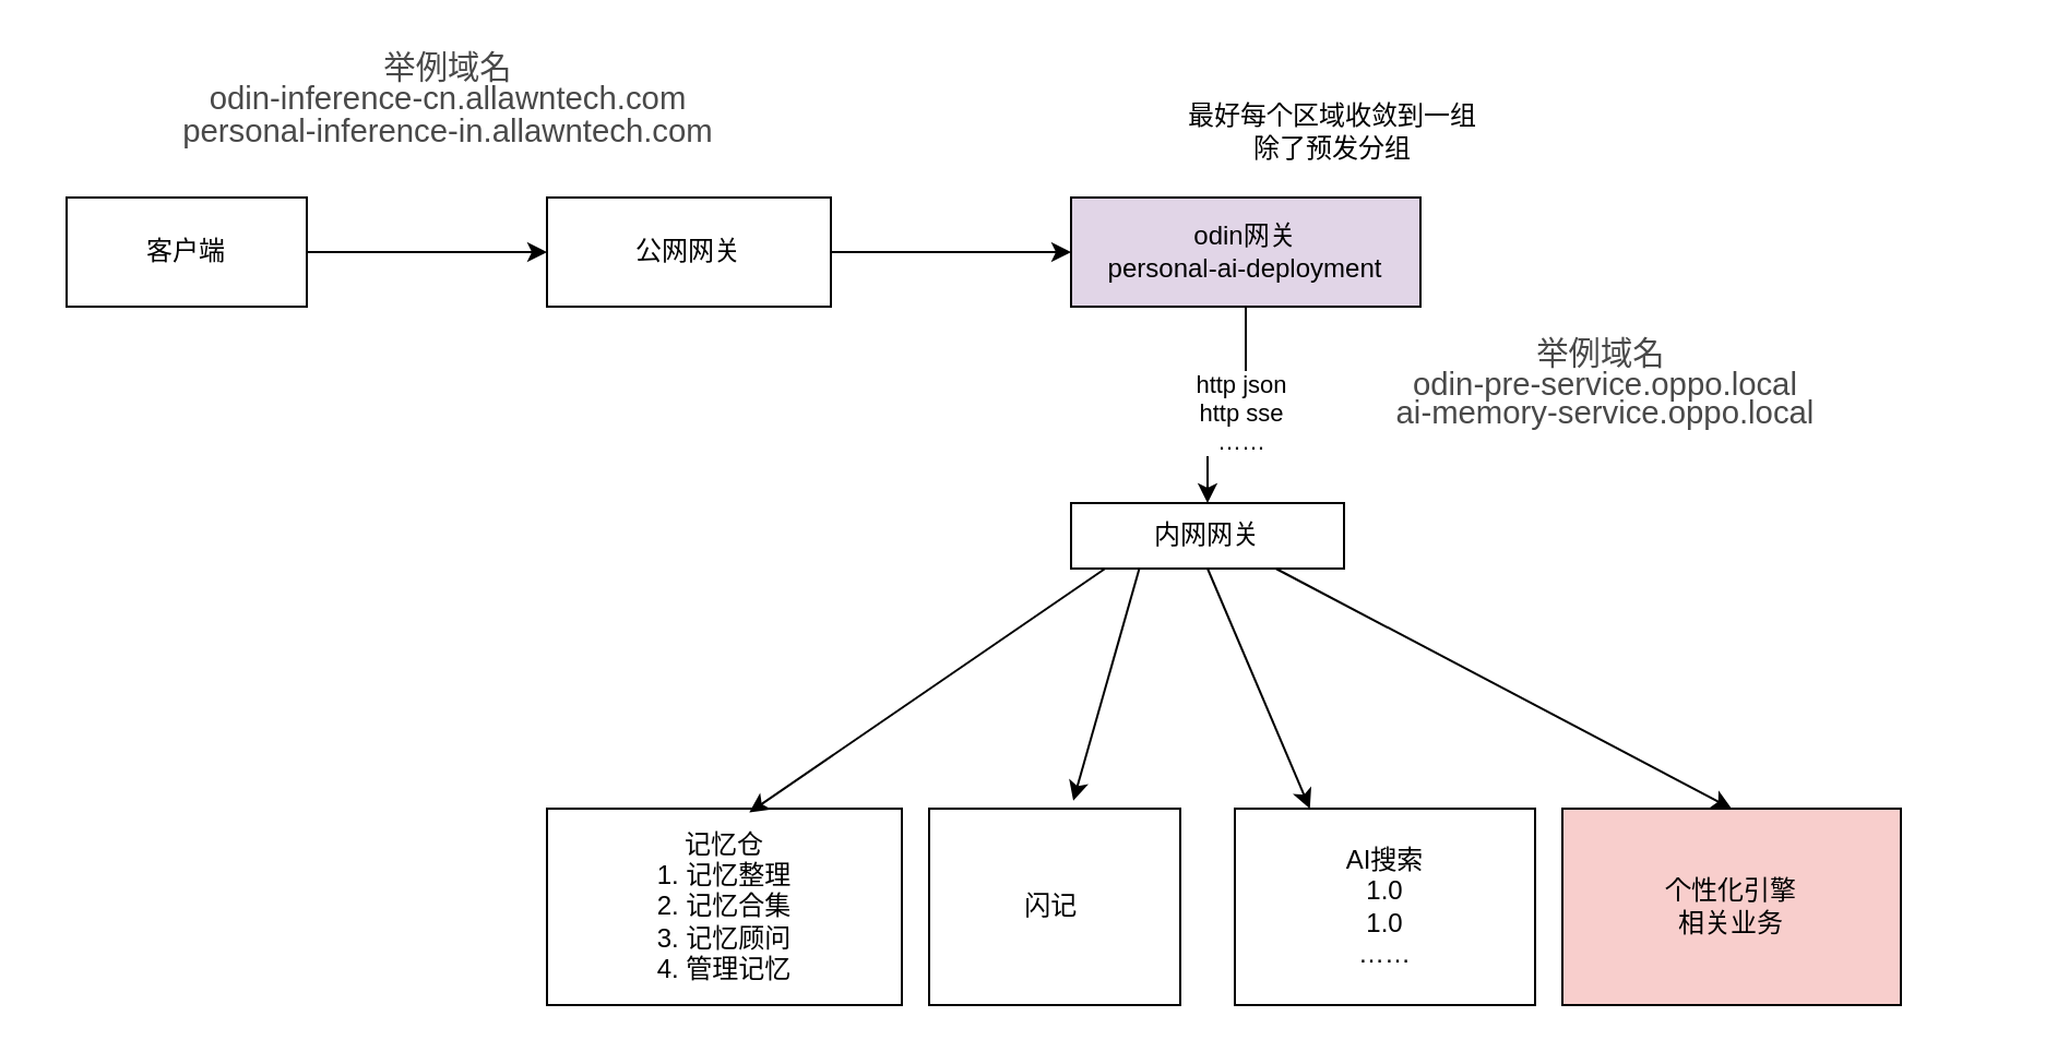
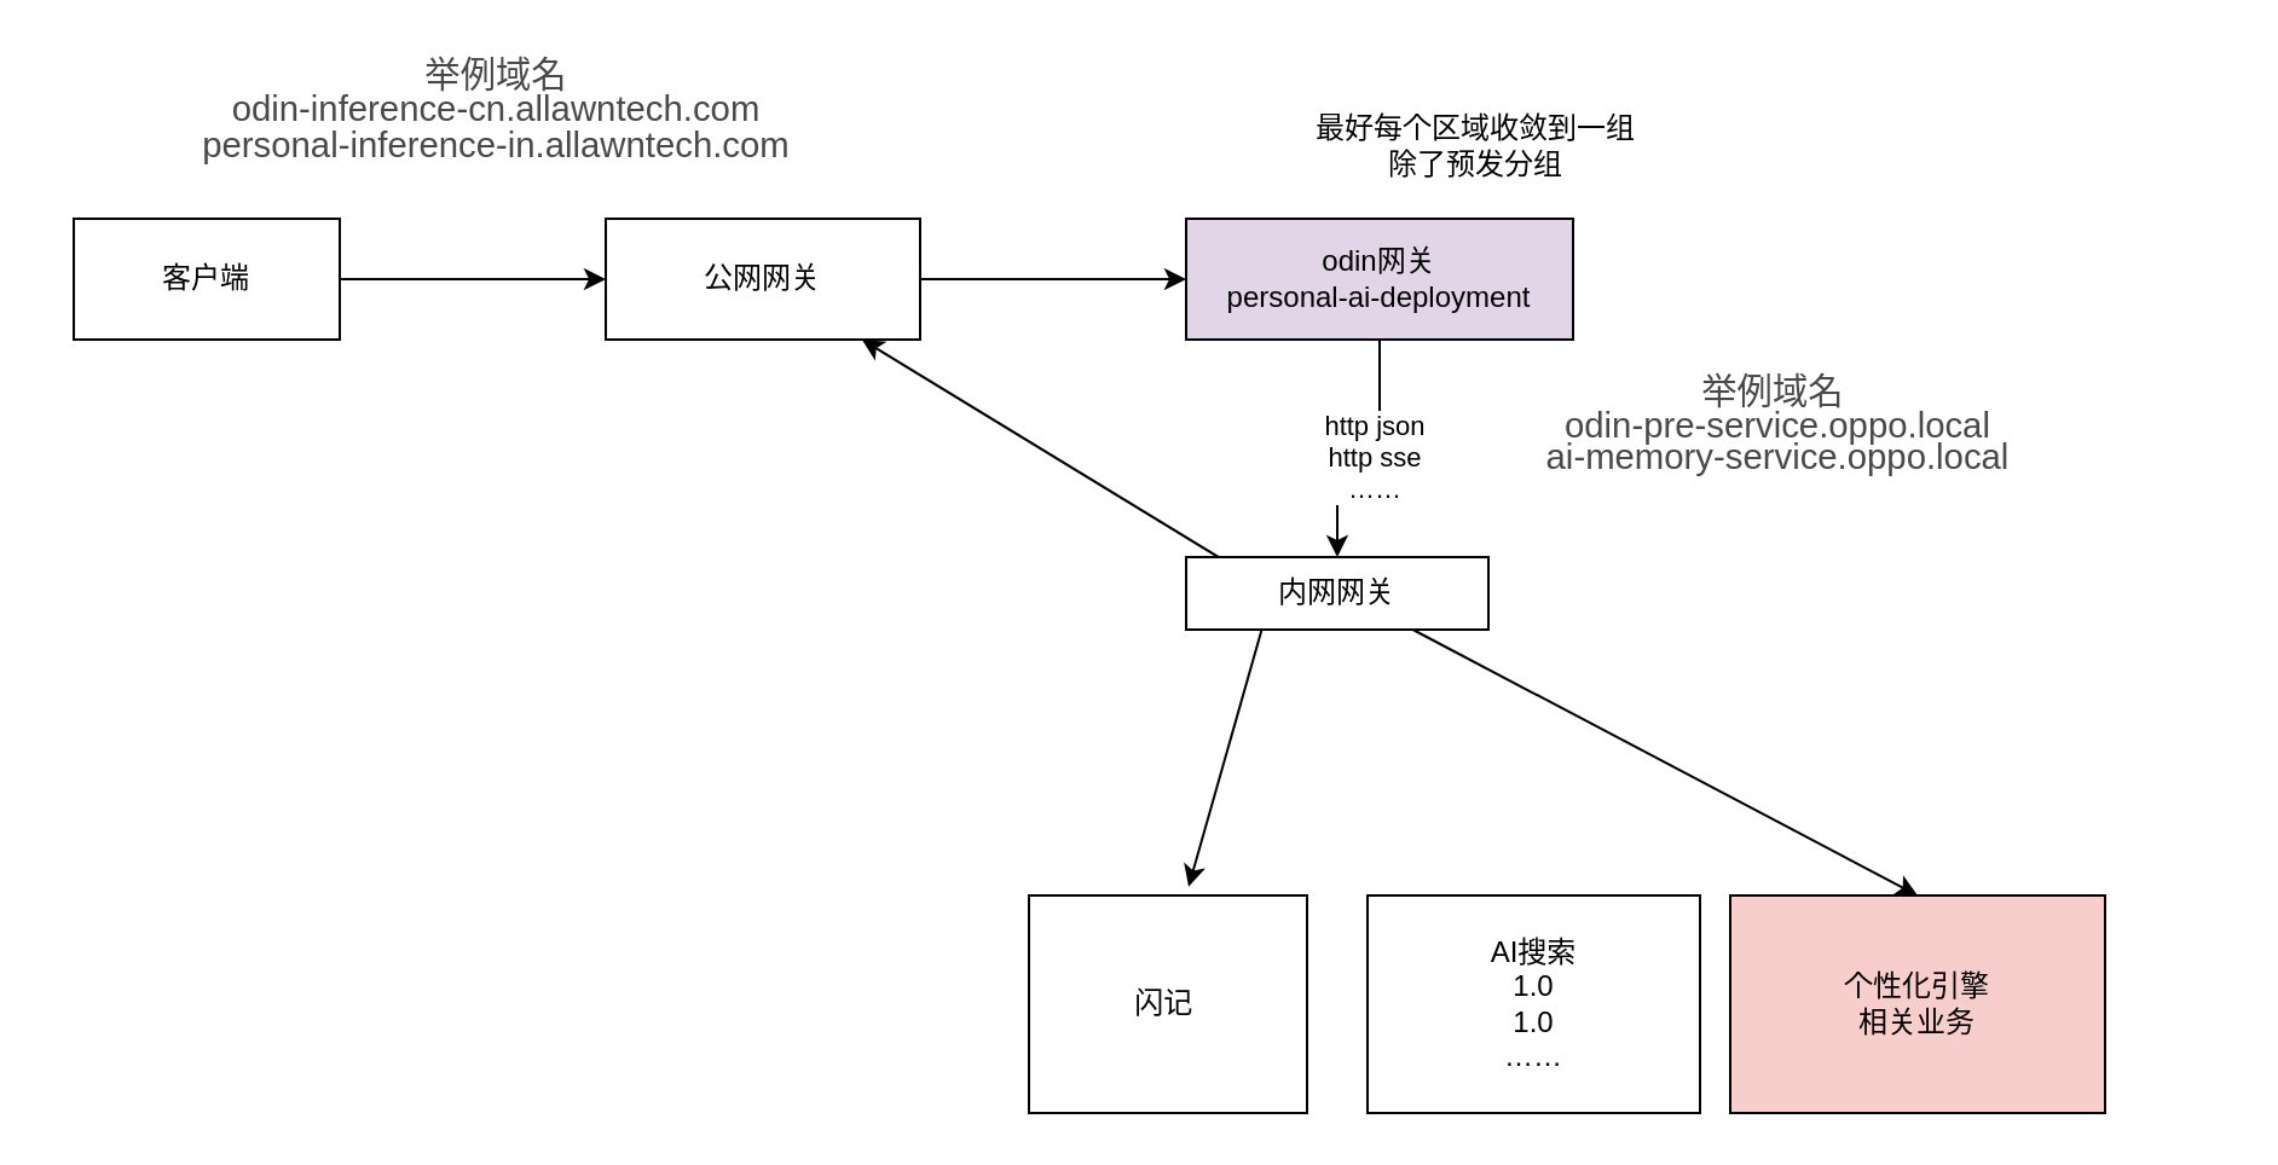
  <mxCell id="0" />
  <mxCell id="1" parent="0" />
  <mxCell id="2" style="edgeStyle=orthogonalEdgeStyle;rounded=0;orthogonalLoop=1;jettySize=auto;html=1;exitX=1;exitY=0.5;exitDx=0;exitDy=0;entryX=0;entryY=0.5;entryDx=0;entryDy=0;" edge="1" parent="1" source="3" target="5"><mxGeometry relative="1" as="geometry" /></mxCell>
  <mxCell id="3" value="客户端" style="rounded=0;whiteSpace=wrap;html=1;" vertex="1" parent="1"><mxGeometry x="30" y="90" width="110" height="50" as="geometry" /></mxCell>
  <mxCell id="4" style="edgeStyle=orthogonalEdgeStyle;rounded=0;orthogonalLoop=1;jettySize=auto;html=1;exitX=1;exitY=0.5;exitDx=0;exitDy=0;" edge="1" parent="1" source="5" target="8"><mxGeometry relative="1" as="geometry" /></mxCell>
  <mxCell id="5" value="公网网关" style="rounded=0;whiteSpace=wrap;html=1;" vertex="1" parent="1"><mxGeometry x="250" y="90" width="130" height="50" as="geometry" /></mxCell>
  <mxCell id="6" style="edgeStyle=orthogonalEdgeStyle;rounded=0;orthogonalLoop=1;jettySize=auto;html=1;exitX=0.5;exitY=1;exitDx=0;exitDy=0;entryX=0.5;entryY=0;entryDx=0;entryDy=0;" edge="1" parent="1" source="8" target="11"><mxGeometry relative="1" as="geometry" /></mxCell>
  <mxCell id="7" value="http json&lt;br&gt;http sse&lt;br&gt;……" style="edgeLabel;html=1;align=center;verticalAlign=middle;resizable=0;points=[];" vertex="1" connectable="0" parent="6"><mxGeometry x="-0.1" y="3" relative="1" as="geometry"><mxPoint as="offset" /></mxGeometry></mxCell>
  <mxCell id="8" value="odin网关&lt;br&gt;personal-ai-deployment" style="rounded=0;whiteSpace=wrap;html=1;fillColor=#e1d5e7;" vertex="1" parent="1"><mxGeometry x="490" y="90" width="160" height="50" as="geometry" /></mxCell>
- <mxCell id="9" style="rounded=0;orthogonalLoop=1;jettySize=auto;html=1;exitX=0.5;exitY=1;exitDx=0;exitDy=0;entryX=0.25;entryY=0;entryDx=0;entryDy=0;" edge="1" parent="1" source="11" target="14"><mxGeometry relative="1" as="geometry" /></mxCell>
+ <mxCell id="9" style="rounded=0;orthogonalLoop=1;jettySize=auto;html=1;exitX=0.5;exitY=1;exitDx=0;exitDy=0;" edge="1" parent="1" source="11" target="5"><mxGeometry relative="1" as="geometry" /></mxCell>
  <mxCell id="10" style="rounded=0;orthogonalLoop=1;jettySize=auto;html=1;exitX=0.75;exitY=1;exitDx=0;exitDy=0;entryX=0.5;entryY=0;entryDx=0;entryDy=0;" edge="1" parent="1" source="11" target="20"><mxGeometry relative="1" as="geometry" /></mxCell>
  <mxCell id="11" value="内网网关" style="rounded=0;whiteSpace=wrap;html=1;" vertex="1" parent="1"><mxGeometry x="490" y="230" width="125" height="30" as="geometry" /></mxCell>
- <mxCell id="12" value="记忆仓&lt;br&gt;1. 记忆整理&lt;br&gt;2. 记忆合集&lt;br&gt;3. 记忆顾问&lt;br&gt;4. 管理记忆" style="rounded=0;whiteSpace=wrap;html=1;" vertex="1" parent="1"><mxGeometry x="250" y="370" width="162.5" height="90" as="geometry" /></mxCell>
  <mxCell id="13" value="闪记&lt;span style=&quot;white-space: pre;&quot;&gt;&#09;&lt;/span&gt;" style="rounded=0;whiteSpace=wrap;html=1;" vertex="1" parent="1"><mxGeometry x="425" y="370" width="115" height="90" as="geometry" /></mxCell>
  <mxCell id="14" value="AI搜索&lt;br&gt;1.0&lt;br&gt;1.0&lt;br&gt;……" style="rounded=0;whiteSpace=wrap;html=1;" vertex="1" parent="1"><mxGeometry x="565" y="370" width="137.5" height="90" as="geometry" /></mxCell>
  <mxCell id="15" value="&lt;span data-copy-origin=&quot;https://odocs.myoas.com&quot; data-docs-delta=&quot;[[20,&amp;quot;odin-inference-cn.allawntech.com&amp;quot;]]&quot;&gt;&lt;p style=&quot;line-height: 100%;margin-bottom: 0pt;margin-top: 0pt;font-size: 11pt;color: #494949;&quot; class=&quot;ql-direction-ltr&quot;&gt;&lt;span data-comment-guid=&quot;comment-kPgM4mOFd5TCmoWD&quot; class=&quot;ql-author-7945 ql-commented ql-commented-background&quot;&gt;举例域名 &lt;br&gt;odin-inference-cn.allawntech.com&lt;br&gt;&lt;span data-copy-origin=&quot;https://odocs.myoas.com&quot; data-docs-delta=&quot;[[20,&amp;quot;personal-inference-in.allawntech.com&amp;quot;]]&quot;&gt;&lt;/span&gt;&lt;/span&gt;&lt;/p&gt;&lt;p style=&quot;line-height: 100%;margin-bottom: 0pt;margin-top: 0pt;font-size: 11pt;color: #494949;&quot; class=&quot;ql-direction-ltr&quot;&gt;&lt;span style=&quot;&quot; class=&quot;ql-author-7945&quot;&gt;personal-inference-in.allawntech.com&lt;/span&gt;&lt;/p&gt;&lt;/span&gt;" style="text;html=1;align=center;verticalAlign=middle;whiteSpace=wrap;rounded=0;" vertex="1" parent="1"><mxGeometry x="20" y="20" width="370" height="50" as="geometry" /></mxCell>
  <mxCell id="16" value="&lt;span data-copy-origin=&quot;https://odocs.myoas.com&quot; data-docs-delta=&quot;[[20,&amp;quot;odin-inference-cn.allawntech.com&amp;quot;]]&quot;&gt;&lt;p style=&quot;line-height: 100%;margin-bottom: 0pt;margin-top: 0pt;font-size: 11pt;color: #494949;&quot; class=&quot;ql-direction-ltr&quot;&gt;&lt;span data-comment-guid=&quot;comment-kPgM4mOFd5TCmoWD&quot; class=&quot;ql-author-7945 ql-commented ql-commented-background&quot;&gt;举例域名&amp;nbsp;&lt;br&gt;&lt;span data-copy-origin=&quot;https://odocs.myoas.com&quot; data-docs-delta=&quot;[[20,&amp;quot;odin-pre-service.oppo.local&amp;quot;]]&quot;&gt;&lt;/span&gt;&lt;/span&gt;&lt;/p&gt;&lt;p style=&quot;line-height: 100%; margin-bottom: 0pt; margin-top: 0pt; color: rgb(73, 73, 73);&quot; class=&quot;ql-direction-ltr&quot;&gt;&lt;span style=&quot;&quot; class=&quot;ql-author-7945&quot;&gt;&lt;font color=&quot;#494949&quot;&gt;&lt;span style=&quot;font-size: 11pt;&quot;&gt;odin-pre-service.oppo.local&lt;/span&gt;&lt;/font&gt;&lt;br&gt;&lt;font color=&quot;#494949&quot;&gt;&lt;span style=&quot;font-size: 14.667px;&quot;&gt;ai-memory-service.oppo.local&lt;/span&gt;&lt;/font&gt;&lt;br&gt;&lt;/span&gt;&lt;/p&gt;&lt;/span&gt;" style="text;html=1;align=center;verticalAlign=middle;whiteSpace=wrap;rounded=0;" vertex="1" parent="1"><mxGeometry x="550" y="150" width="370" height="50" as="geometry" /></mxCell>
  <mxCell id="17" value="最好每个区域收敛到一组&lt;br&gt;除了预发分组" style="text;html=1;align=center;verticalAlign=middle;whiteSpace=wrap;rounded=0;" vertex="1" parent="1"><mxGeometry x="535" y="40" width="150" height="40" as="geometry" /></mxCell>
- <mxCell id="18" style="rounded=0;orthogonalLoop=1;jettySize=auto;html=1;exitX=0.125;exitY=1;exitDx=0;exitDy=0;entryX=0.57;entryY=0.02;entryDx=0;entryDy=0;entryPerimeter=0;exitPerimeter=0;" edge="1" parent="1" source="11" target="12"><mxGeometry relative="1" as="geometry" /></mxCell>
  <mxCell id="19" style="rounded=0;orthogonalLoop=1;jettySize=auto;html=1;exitX=0.25;exitY=1;exitDx=0;exitDy=0;entryX=0.574;entryY=-0.04;entryDx=0;entryDy=0;entryPerimeter=0;" edge="1" parent="1" source="11" target="13"><mxGeometry relative="1" as="geometry"><mxPoint x="530" y="386" as="targetPoint" /></mxGeometry></mxCell>
  <mxCell id="20" value="个性化引擎&lt;br&gt;相关业务" style="rounded=0;whiteSpace=wrap;html=1;fillColor=#f8cecc;" vertex="1" parent="1"><mxGeometry x="715" y="370" width="155" height="90" as="geometry" /></mxCell>
